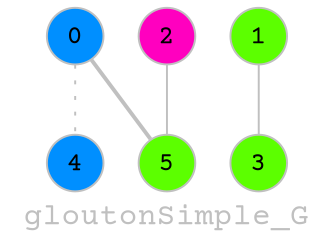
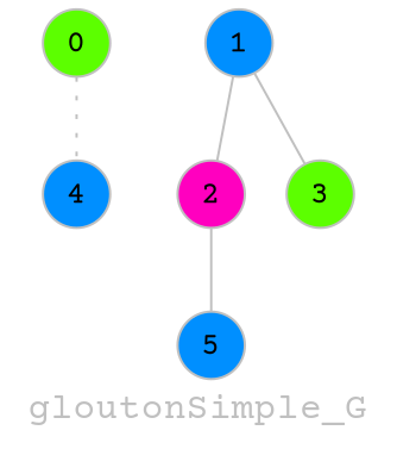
  graph {
    fontcolor=grey
    fontname="Courier Prime"
    fontsize=16
    label=gloutonSimple_G
    node [color=grey fillcolor="#008fff" fixedsize=true fontname="Courier Prime" fontsize=14 shape=circle style=filled]
    edge [arrowsize=0.7 color=grey fontcolor=grey fontname="Courier Prime" fontsize=12 style=solid]
-   0 [width=0.4]
+   0 [fillcolor="#5cff00" width=0.4]
    4 [width=0.4]
-   5 [fillcolor="#5cff00" width=0.4]
-   1 [fillcolor="#5cff00" width=0.4]
+   5 [width=0.4]
+   1 [width=0.4]
    2 [fillcolor="#ff00bf" width=0.4]
    3 [fillcolor="#5cff00" width=0.4]
    0 -- 4 [style=dotted]
-   0 -- 5 [style=bold]
+   1 -- 2
    1 -- 3
    2 -- 5
  }
